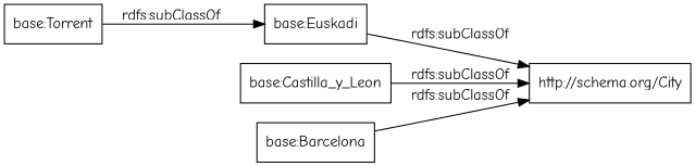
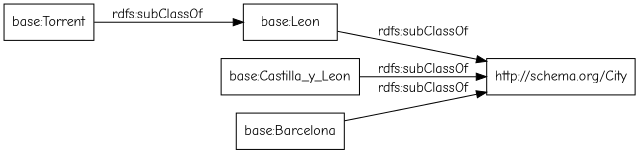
  digraph {
    fontname="Comic Neue"
    rankdir=LR
    node [color=black fontname="Comic Neue" shape=rectangle]
    edge [fontname="Comic Neue"]
    "base:Torrent"
-   "base:Euskadi"
+   "base:Euskadi" [label="base:Leon"]
    "http://schema.org/City"
    "base:Castilla_y_Leon"
    "base:Barcelona"
    "base:Torrent" -> "base:Euskadi" [label="rdfs:subClassOf"]
    "base:Euskadi" -> "http://schema.org/City" [label="rdfs:subClassOf"]
    "base:Castilla_y_Leon" -> "http://schema.org/City" [label="rdfs:subClassOf"]
    "base:Barcelona" -> "http://schema.org/City" [label="rdfs:subClassOf"]
  }
